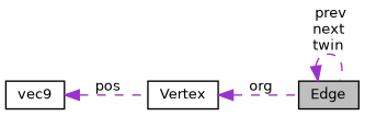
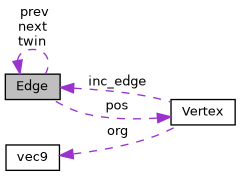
  digraph {
    rankdir=LR
    node [color=black fillcolor=white fontname=Helvetica fontsize=10 shape=record style=filled]
    edge [color=darkorchid3 dir=back fontname=Helvetica fontsize=10 labelfontname=Helvetica labelfontsize=10 style=dashed]
    n1 [fillcolor=grey75 fontcolor=black height=0.2 label="Edge" width=0.4]
    n2 [height=0.2 label=Vertex width=0.4]
    n3 [height=0.2 label=vec9 width=0.4]
    n1 -> n1 [label=" prev\nnext\ntwin"]
-   n2 -> n1 [label=" org"]
-   n3 -> n2 [label=" pos"]
+   n1 -> n2 [label=" inc_edge"]
+   n2 -> n1 [label=" pos"]
+   n3 -> n2 [label=" org"]
  }
